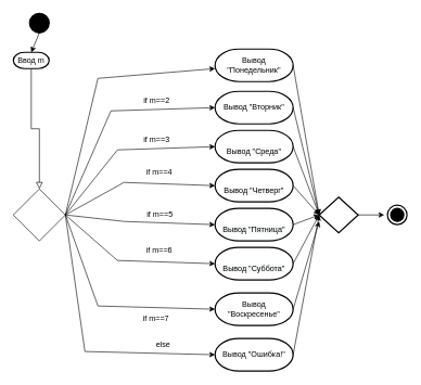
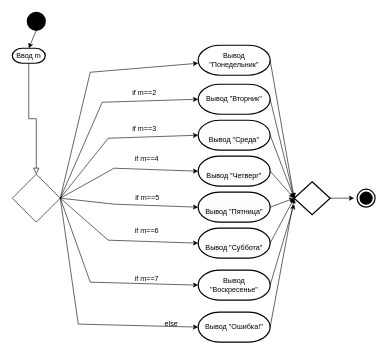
  <mxCell id="0" />
  <mxCell id="1" parent="0" />
  <mxCell id="2" value="" style="rounded=0;html=1;jettySize=auto;orthogonalLoop=1;fontSize=11;endArrow=block;endFill=0;endSize=8;strokeWidth=1;shadow=0;labelBackgroundColor=none;edgeStyle=orthogonalEdgeStyle;exitX=0.5;exitY=1;exitDx=0;exitDy=0;exitPerimeter=0;" parent="1" source="4" target="3" edge="1"><mxGeometry relative="1" as="geometry"><mxPoint x="50" y="120" as="sourcePoint" /></mxGeometry></mxCell>
  <mxCell id="3" value="" style="rhombus;whiteSpace=wrap;html=1;shadow=0;fontFamily=Helvetica;fontSize=12;align=center;strokeWidth=1;spacing=6;spacingTop=-4;" parent="1" vertex="1"><mxGeometry x="20" y="290" width="80" height="80" as="geometry" /></mxCell>
  <mxCell id="4" value="Ввод m" style="strokeWidth=2;html=1;shape=mxgraph.flowchart.terminator;whiteSpace=wrap;" vertex="1" parent="1"><mxGeometry x="20" y="80" width="55" height="25" as="geometry" /></mxCell>
  <mxCell id="5" value="&lt;br&gt;&lt;span style=&quot;color: rgb(0, 0, 0); font-family: Helvetica; font-size: 12px; font-style: normal; font-variant-ligatures: normal; font-variant-caps: normal; font-weight: 400; letter-spacing: normal; orphans: 2; text-align: center; text-indent: 0px; text-transform: none; widows: 2; word-spacing: 0px; -webkit-text-stroke-width: 0px; background-color: rgb(248, 249, 250); text-decoration-thickness: initial; text-decoration-style: initial; text-decoration-color: initial; float: none; display: inline !important;&quot;&gt;Вывод &quot;Суббота&quot;&lt;/span&gt;&lt;br&gt;" style="strokeWidth=2;html=1;shape=mxgraph.flowchart.terminator;whiteSpace=wrap;" vertex="1" parent="1"><mxGeometry x="330" y="380" width="120" height="50" as="geometry" /></mxCell>
  <mxCell id="6" value="Вывод &quot;Воскресенье&quot;" style="strokeWidth=2;html=1;shape=mxgraph.flowchart.terminator;whiteSpace=wrap;" vertex="1" parent="1"><mxGeometry x="330" y="450" width="120" height="50" as="geometry" /></mxCell>
  <mxCell id="7" value="Вывод &quot;Вторник&quot;" style="strokeWidth=2;html=1;shape=mxgraph.flowchart.terminator;whiteSpace=wrap;" vertex="1" parent="1"><mxGeometry x="330" y="140" width="120" height="50" as="geometry" /></mxCell>
  <mxCell id="8" value="&lt;br&gt;&lt;span style=&quot;color: rgb(0, 0, 0); font-family: Helvetica; font-size: 12px; font-style: normal; font-variant-ligatures: normal; font-variant-caps: normal; font-weight: 400; letter-spacing: normal; orphans: 2; text-align: center; text-indent: 0px; text-transform: none; widows: 2; word-spacing: 0px; -webkit-text-stroke-width: 0px; background-color: rgb(248, 249, 250); text-decoration-thickness: initial; text-decoration-style: initial; text-decoration-color: initial; float: none; display: inline !important;&quot;&gt;Вывод &quot;Среда&quot;&lt;/span&gt;&lt;br&gt;" style="strokeWidth=2;html=1;shape=mxgraph.flowchart.terminator;whiteSpace=wrap;" vertex="1" parent="1"><mxGeometry x="330" y="200" width="120" height="50" as="geometry" /></mxCell>
  <mxCell id="9" value="&lt;br&gt;&lt;span style=&quot;color: rgb(0, 0, 0); font-family: Helvetica; font-size: 12px; font-style: normal; font-variant-ligatures: normal; font-variant-caps: normal; font-weight: 400; letter-spacing: normal; orphans: 2; text-align: center; text-indent: 0px; text-transform: none; widows: 2; word-spacing: 0px; -webkit-text-stroke-width: 0px; background-color: rgb(248, 249, 250); text-decoration-thickness: initial; text-decoration-style: initial; text-decoration-color: initial; float: none; display: inline !important;&quot;&gt;Вывод &quot;Четверг&quot;&lt;/span&gt;&lt;br&gt;" style="strokeWidth=2;html=1;shape=mxgraph.flowchart.terminator;whiteSpace=wrap;" vertex="1" parent="1"><mxGeometry x="330" y="260" width="120" height="50" as="geometry" /></mxCell>
  <mxCell id="10" value="&lt;br&gt;&lt;span style=&quot;color: rgb(0, 0, 0); font-family: Helvetica; font-size: 12px; font-style: normal; font-variant-ligatures: normal; font-variant-caps: normal; font-weight: 400; letter-spacing: normal; orphans: 2; text-align: center; text-indent: 0px; text-transform: none; widows: 2; word-spacing: 0px; -webkit-text-stroke-width: 0px; background-color: rgb(248, 249, 250); text-decoration-thickness: initial; text-decoration-style: initial; text-decoration-color: initial; float: none; display: inline !important;&quot;&gt;Вывод &quot;Пятница&quot;&lt;/span&gt;&lt;br&gt;" style="strokeWidth=2;html=1;shape=mxgraph.flowchart.terminator;whiteSpace=wrap;" vertex="1" parent="1"><mxGeometry x="330" y="320" width="120" height="50" as="geometry" /></mxCell>
  <mxCell id="11" value="Вывод &quot;Понедельник&quot;" style="strokeWidth=2;html=1;shape=mxgraph.flowchart.terminator;whiteSpace=wrap;" vertex="1" parent="1"><mxGeometry x="330" y="75" width="120" height="50" as="geometry" /></mxCell>
  <mxCell id="12" value="Вывод &quot;Ошибка!&quot;" style="strokeWidth=2;html=1;shape=mxgraph.flowchart.terminator;whiteSpace=wrap;" vertex="1" parent="1"><mxGeometry x="330" y="520" width="120" height="50" as="geometry" /></mxCell>
  <mxCell id="13" value="" style="endArrow=none;html=1;rounded=0;exitX=1;exitY=0.5;exitDx=0;exitDy=0;" edge="1" parent="1" source="3"><mxGeometry width="50" height="50" relative="1" as="geometry"><mxPoint x="220" y="470" as="sourcePoint" /><mxPoint x="150" y="120" as="targetPoint" /></mxGeometry></mxCell>
  <mxCell id="14" value="" style="endArrow=none;html=1;rounded=0;exitX=1;exitY=0.5;exitDx=0;exitDy=0;" edge="1" parent="1" source="3"><mxGeometry width="50" height="50" relative="1" as="geometry"><mxPoint x="110" y="340" as="sourcePoint" /><mxPoint x="180" y="230" as="targetPoint" /></mxGeometry></mxCell>
  <mxCell id="15" value="" style="endArrow=none;html=1;rounded=0;exitX=1;exitY=0.5;exitDx=0;exitDy=0;" edge="1" parent="1" source="3"><mxGeometry width="50" height="50" relative="1" as="geometry"><mxPoint x="120" y="350" as="sourcePoint" /><mxPoint x="170" y="170" as="targetPoint" /></mxGeometry></mxCell>
  <mxCell id="16" value="" style="endArrow=none;html=1;rounded=0;" edge="1" parent="1"><mxGeometry width="50" height="50" relative="1" as="geometry"><mxPoint x="100" y="330" as="sourcePoint" /><mxPoint x="190" y="280" as="targetPoint" /></mxGeometry></mxCell>
  <mxCell id="17" value="" style="endArrow=none;html=1;rounded=0;exitX=1;exitY=0.5;exitDx=0;exitDy=0;" edge="1" parent="1" source="3"><mxGeometry width="50" height="50" relative="1" as="geometry"><mxPoint x="140" y="370" as="sourcePoint" /><mxPoint x="190" y="340" as="targetPoint" /></mxGeometry></mxCell>
  <mxCell id="18" value="" style="endArrow=none;html=1;rounded=0;" edge="1" parent="1"><mxGeometry width="50" height="50" relative="1" as="geometry"><mxPoint x="100" y="330" as="sourcePoint" /><mxPoint x="180" y="400" as="targetPoint" /></mxGeometry></mxCell>
  <mxCell id="19" value="" style="endArrow=classic;html=1;rounded=0;" edge="1" parent="1" target="11"><mxGeometry width="50" height="50" relative="1" as="geometry"><mxPoint x="150" y="120" as="sourcePoint" /><mxPoint x="270" y="420" as="targetPoint" /></mxGeometry></mxCell>
  <mxCell id="20" value="" style="endArrow=classic;html=1;rounded=0;entryX=0;entryY=0.5;entryDx=0;entryDy=0;entryPerimeter=0;" edge="1" parent="1" target="7"><mxGeometry width="50" height="50" relative="1" as="geometry"><mxPoint x="170" y="170" as="sourcePoint" /><mxPoint x="270" y="420" as="targetPoint" /></mxGeometry></mxCell>
  <mxCell id="21" value="" style="endArrow=classic;html=1;rounded=0;entryX=0;entryY=0.5;entryDx=0;entryDy=0;entryPerimeter=0;" edge="1" parent="1" target="8"><mxGeometry width="50" height="50" relative="1" as="geometry"><mxPoint x="180" y="230" as="sourcePoint" /><mxPoint x="270" y="420" as="targetPoint" /></mxGeometry></mxCell>
  <mxCell id="22" value="" style="endArrow=classic;html=1;rounded=0;entryX=0;entryY=0.5;entryDx=0;entryDy=0;entryPerimeter=0;" edge="1" parent="1" target="9"><mxGeometry width="50" height="50" relative="1" as="geometry"><mxPoint x="190" y="280" as="sourcePoint" /><mxPoint x="270" y="420" as="targetPoint" /></mxGeometry></mxCell>
  <mxCell id="23" value="" style="endArrow=classic;html=1;rounded=0;entryX=0;entryY=0.5;entryDx=0;entryDy=0;entryPerimeter=0;" edge="1" parent="1" target="10"><mxGeometry width="50" height="50" relative="1" as="geometry"><mxPoint x="190" y="340" as="sourcePoint" /><mxPoint x="270" y="420" as="targetPoint" /></mxGeometry></mxCell>
  <mxCell id="24" value="" style="endArrow=classic;html=1;rounded=0;entryX=0;entryY=0.5;entryDx=0;entryDy=0;entryPerimeter=0;" edge="1" parent="1" target="5"><mxGeometry width="50" height="50" relative="1" as="geometry"><mxPoint x="180" y="400" as="sourcePoint" /><mxPoint x="270" y="420" as="targetPoint" /></mxGeometry></mxCell>
  <mxCell id="25" value="" style="endArrow=none;html=1;rounded=0;exitX=1;exitY=0.5;exitDx=0;exitDy=0;" edge="1" parent="1" source="3"><mxGeometry width="50" height="50" relative="1" as="geometry"><mxPoint x="220" y="470" as="sourcePoint" /><mxPoint x="150" y="470" as="targetPoint" /></mxGeometry></mxCell>
  <mxCell id="26" value="" style="endArrow=classic;html=1;rounded=0;entryX=0;entryY=0.5;entryDx=0;entryDy=0;entryPerimeter=0;" edge="1" parent="1" target="6"><mxGeometry width="50" height="50" relative="1" as="geometry"><mxPoint x="150" y="470" as="sourcePoint" /><mxPoint x="270" y="420" as="targetPoint" /></mxGeometry></mxCell>
  <mxCell id="27" value="" style="endArrow=none;html=1;rounded=0;" edge="1" parent="1"><mxGeometry width="50" height="50" relative="1" as="geometry"><mxPoint x="100" y="330" as="sourcePoint" /><mxPoint x="130" y="540" as="targetPoint" /></mxGeometry></mxCell>
  <mxCell id="28" value="" style="endArrow=classic;html=1;rounded=0;entryX=0;entryY=0.5;entryDx=0;entryDy=0;entryPerimeter=0;" edge="1" parent="1" target="12"><mxGeometry width="50" height="50" relative="1" as="geometry"><mxPoint x="130" y="540" as="sourcePoint" /><mxPoint x="270" y="390" as="targetPoint" /></mxGeometry></mxCell>
  <mxCell id="29" value="if m==2" style="text;html=1;align=center;verticalAlign=middle;resizable=0;points=[];autosize=1;strokeColor=none;fillColor=none;" vertex="1" parent="1"><mxGeometry x="210" y="140" width="60" height="30" as="geometry" /></mxCell>
  <mxCell id="30" value="if m==3" style="text;html=1;align=center;verticalAlign=middle;resizable=0;points=[];autosize=1;strokeColor=none;fillColor=none;" vertex="1" parent="1"><mxGeometry x="210" y="200" width="60" height="30" as="geometry" /></mxCell>
  <mxCell id="31" value="if m==4" style="text;html=1;align=center;verticalAlign=middle;resizable=0;points=[];autosize=1;strokeColor=none;fillColor=none;" vertex="1" parent="1"><mxGeometry x="214" y="250" width="60" height="30" as="geometry" /></mxCell>
  <mxCell id="32" value="if m==5" style="text;html=1;align=center;verticalAlign=middle;resizable=0;points=[];autosize=1;strokeColor=none;fillColor=none;" vertex="1" parent="1"><mxGeometry x="215" y="315" width="60" height="30" as="geometry" /></mxCell>
  <mxCell id="33" value="if m==6" style="text;html=1;align=center;verticalAlign=middle;resizable=0;points=[];autosize=1;strokeColor=none;fillColor=none;" vertex="1" parent="1"><mxGeometry x="214" y="370" width="60" height="30" as="geometry" /></mxCell>
- <mxCell id="34" value="if m==7" style="text;html=1;align=center;verticalAlign=middle;resizable=0;points=[];autosize=1;strokeColor=none;fillColor=none;" vertex="1" parent="1"><mxGeometry x="209" y="475" width="60" height="30" as="geometry" /></mxCell>
- <mxCell id="35" value="else" style="text;html=1;align=center;verticalAlign=middle;resizable=0;points=[];autosize=1;strokeColor=none;fillColor=none;" vertex="1" parent="1"><mxGeometry x="225" y="515" width="50" height="30" as="geometry" /></mxCell>
+ <mxCell id="34" value="if m==7" style="text;html=1;align=center;verticalAlign=middle;resizable=0;points=[];autosize=1;strokeColor=none;fillColor=none;" vertex="1" parent="1"><mxGeometry x="214" y="450" width="60" height="30" as="geometry" /></mxCell>
+ <mxCell id="35" value="else" style="text;html=1;align=center;verticalAlign=middle;resizable=0;points=[];autosize=1;strokeColor=none;fillColor=none;" vertex="1" parent="1"><mxGeometry x="260" y="525" width="50" height="30" as="geometry" /></mxCell>
  <mxCell id="36" value="" style="strokeWidth=2;html=1;shape=mxgraph.flowchart.decision;whiteSpace=wrap;" vertex="1" parent="1"><mxGeometry x="490" y="302.5" width="60" height="55" as="geometry" /></mxCell>
  <mxCell id="37" value="" style="endArrow=classic;html=1;rounded=0;exitX=1;exitY=0.5;exitDx=0;exitDy=0;exitPerimeter=0;entryX=0;entryY=0.5;entryDx=0;entryDy=0;entryPerimeter=0;" edge="1" parent="1" source="11" target="36"><mxGeometry width="50" height="50" relative="1" as="geometry"><mxPoint x="220" y="440" as="sourcePoint" /><mxPoint x="270" y="390" as="targetPoint" /></mxGeometry></mxCell>
  <mxCell id="38" value="" style="endArrow=classic;html=1;rounded=0;exitX=1;exitY=0.5;exitDx=0;exitDy=0;exitPerimeter=0;entryX=0;entryY=0.5;entryDx=0;entryDy=0;entryPerimeter=0;" edge="1" parent="1" source="7" target="36"><mxGeometry width="50" height="50" relative="1" as="geometry"><mxPoint x="460" y="110" as="sourcePoint" /><mxPoint x="500" y="340" as="targetPoint" /></mxGeometry></mxCell>
  <mxCell id="39" value="" style="endArrow=classic;html=1;rounded=0;exitX=1;exitY=0.5;exitDx=0;exitDy=0;exitPerimeter=0;entryX=0;entryY=0.5;entryDx=0;entryDy=0;entryPerimeter=0;" edge="1" parent="1" source="8" target="36"><mxGeometry width="50" height="50" relative="1" as="geometry"><mxPoint x="470" y="120" as="sourcePoint" /><mxPoint x="510" y="350" as="targetPoint" /></mxGeometry></mxCell>
  <mxCell id="40" value="" style="endArrow=classic;html=1;rounded=0;exitX=1;exitY=0.5;exitDx=0;exitDy=0;exitPerimeter=0;entryX=0;entryY=0.5;entryDx=0;entryDy=0;entryPerimeter=0;" edge="1" parent="1" source="9" target="36"><mxGeometry width="50" height="50" relative="1" as="geometry"><mxPoint x="480" y="130" as="sourcePoint" /><mxPoint x="520" y="360" as="targetPoint" /></mxGeometry></mxCell>
  <mxCell id="41" value="" style="endArrow=classic;html=1;rounded=0;exitX=1;exitY=0.5;exitDx=0;exitDy=0;exitPerimeter=0;entryX=0;entryY=0.5;entryDx=0;entryDy=0;entryPerimeter=0;" edge="1" parent="1" source="10" target="36"><mxGeometry width="50" height="50" relative="1" as="geometry"><mxPoint x="490" y="140" as="sourcePoint" /><mxPoint x="530" y="370" as="targetPoint" /></mxGeometry></mxCell>
  <mxCell id="42" value="" style="endArrow=classic;html=1;rounded=0;exitX=1;exitY=0.5;exitDx=0;exitDy=0;exitPerimeter=0;" edge="1" parent="1" source="5"><mxGeometry width="50" height="50" relative="1" as="geometry"><mxPoint x="500" y="150" as="sourcePoint" /><mxPoint x="490" y="330" as="targetPoint" /></mxGeometry></mxCell>
  <mxCell id="43" value="" style="endArrow=classic;html=1;rounded=0;exitX=1;exitY=0.5;exitDx=0;exitDy=0;exitPerimeter=0;" edge="1" parent="1" source="6"><mxGeometry width="50" height="50" relative="1" as="geometry"><mxPoint x="510" y="160" as="sourcePoint" /><mxPoint x="490" y="340" as="targetPoint" /></mxGeometry></mxCell>
  <mxCell id="44" value="" style="endArrow=classic;html=1;rounded=0;exitX=1;exitY=0.5;exitDx=0;exitDy=0;exitPerimeter=0;" edge="1" parent="1" source="12"><mxGeometry width="50" height="50" relative="1" as="geometry"><mxPoint x="520" y="170" as="sourcePoint" /><mxPoint x="490" y="330" as="targetPoint" /></mxGeometry></mxCell>
  <mxCell id="45" value="" style="endArrow=classic;html=1;rounded=0;exitX=1;exitY=0.5;exitDx=0;exitDy=0;exitPerimeter=0;" edge="1" parent="1" source="36"><mxGeometry width="50" height="50" relative="1" as="geometry"><mxPoint x="530" y="180" as="sourcePoint" /><mxPoint x="590" y="330" as="targetPoint" /></mxGeometry></mxCell>
  <mxCell id="46" value="" style="strokeWidth=2;html=1;shape=mxgraph.flowchart.start_2;whiteSpace=wrap;" vertex="1" parent="1"><mxGeometry x="595" y="315" width="30" height="30" as="geometry" /></mxCell>
  <mxCell id="47" value="" style="strokeWidth=2;html=1;shape=mxgraph.flowchart.start_2;whiteSpace=wrap;strokeColor=#000000;gradientColor=default;fillColor=#000000;" vertex="1" parent="1"><mxGeometry x="600" y="320" width="20" height="20" as="geometry" /></mxCell>
  <mxCell id="48" value="" style="strokeWidth=2;html=1;shape=mxgraph.flowchart.start_2;whiteSpace=wrap;strokeColor=#000000;fillColor=#000000;gradientColor=default;" vertex="1" parent="1"><mxGeometry x="45" y="20" width="30" height="30" as="geometry" /></mxCell>
  <mxCell id="49" value="" style="endArrow=classic;html=1;rounded=0;exitX=0.5;exitY=1;exitDx=0;exitDy=0;exitPerimeter=0;entryX=0.5;entryY=0;entryDx=0;entryDy=0;entryPerimeter=0;" edge="1" parent="1" source="48" target="4"><mxGeometry width="50" height="50" relative="1" as="geometry"><mxPoint x="220" y="340" as="sourcePoint" /><mxPoint x="270" y="290" as="targetPoint" /></mxGeometry></mxCell>
